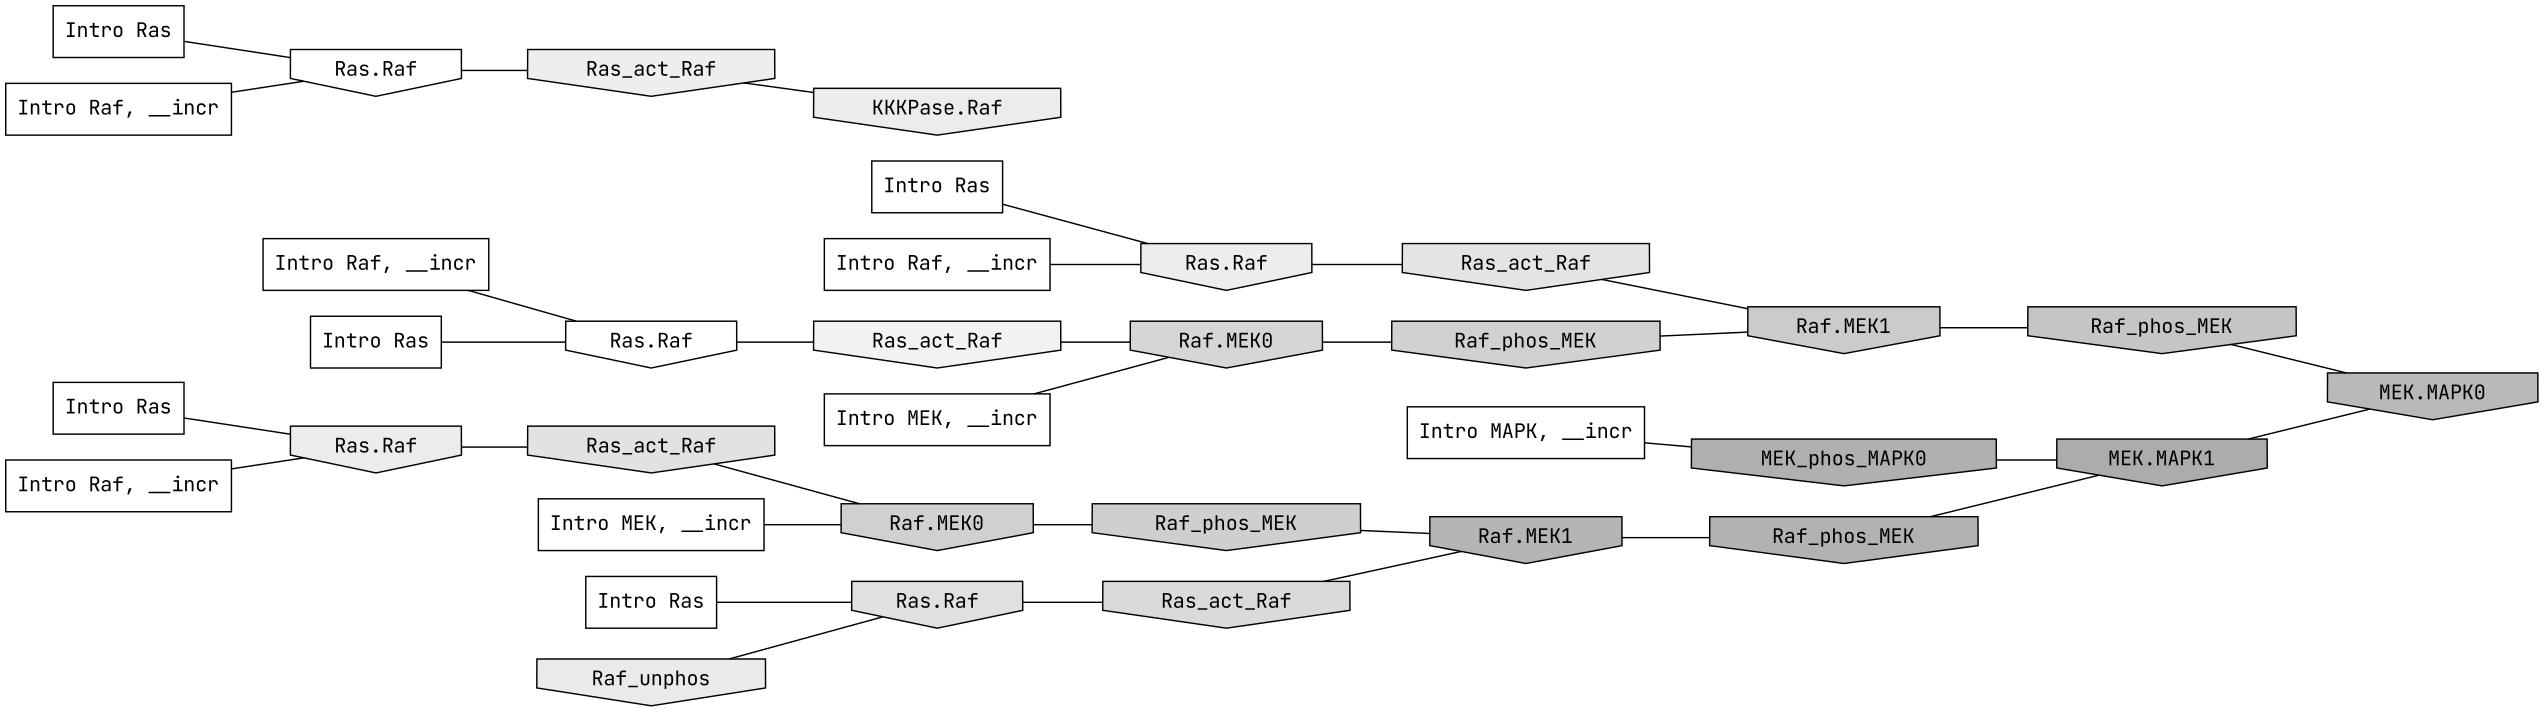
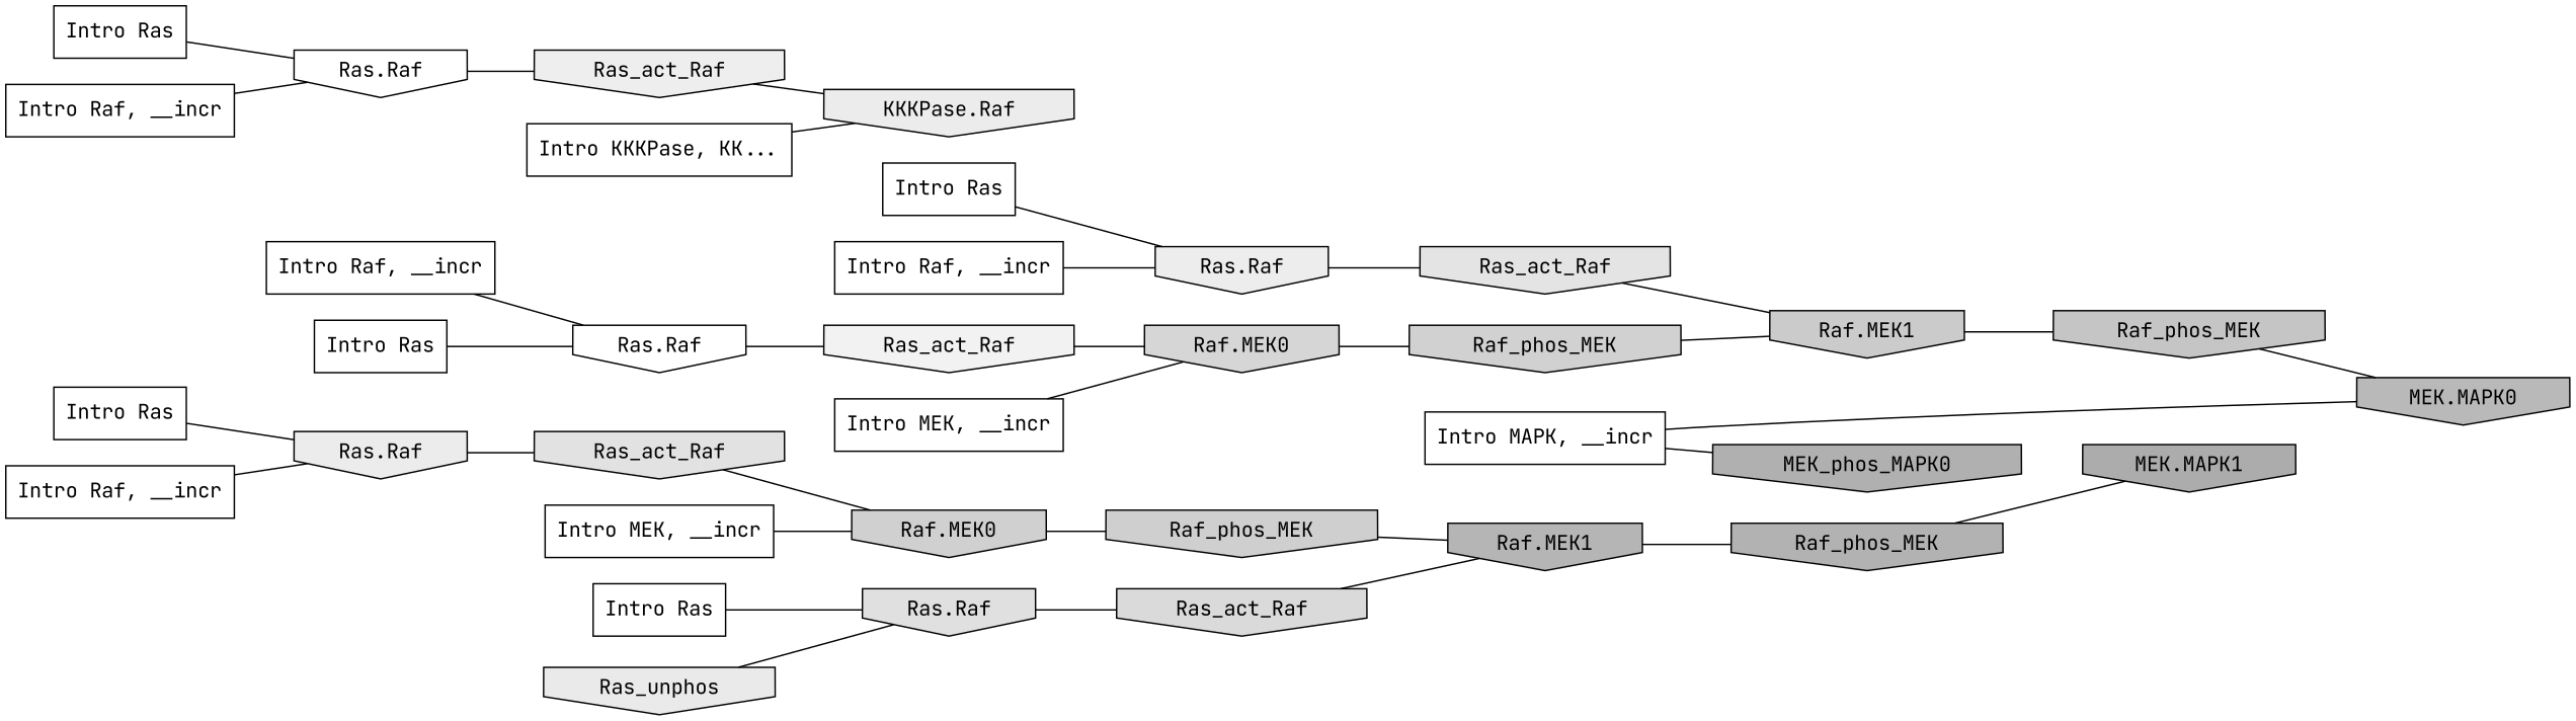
  digraph {
    fontname="JetBrains Mono"
    rankdir=LR
    ranksep=0.30
    node [fillcolor="0.000 0.000 1.000" fontname="JetBrains Mono" shape=invhouse style=filled]
    edge [color="0.000 0.000 0.000" dir=none fontname="JetBrains Mono"]
    n1 [label="Intro Ras" shape=rectangle]
    n2 [fillcolor="0.000 0.000 0.926" label="Ras.Raf"]
    n3 [fillcolor="0.000 0.000 0.891" label=Ras_act_Raf]
    n4 [label="Intro Ras" shape=rectangle]
    n5 [fillcolor="0.000 0.000 0.877" label="Ras.Raf"]
    n6 [fillcolor="0.000 0.000 0.852" label=Ras_act_Raf]
    n7 [label="Intro Ras" shape=rectangle]
    n8 [fillcolor="0.000 0.000 0.925" label="Ras.Raf"]
    n9 [fillcolor="0.000 0.000 0.885" label=Ras_act_Raf]
    n10 [label="Intro Ras" shape=rectangle]
    n11 [label="Ras.Raf"]
    n12 [fillcolor="0.000 0.000 0.947" label=Ras_act_Raf]
    n13 [label="Intro Ras" shape=rectangle]
    n14 [label="Ras.Raf"]
    n15 [fillcolor="0.000 0.000 0.930" label=Ras_act_Raf]
    n16 [label="Intro Raf, __incr" shape=rectangle]
    n17 [label="Intro Raf, __incr" shape=rectangle]
    n18 [label="Intro Raf, __incr" shape=rectangle]
    n19 [label="Intro Raf, __incr" shape=rectangle]
    n20 [label="Intro MEK, __incr" shape=rectangle]
    n21 [fillcolor="0.000 0.000 0.813" label="Raf.MEK0"]
    n22 [fillcolor="0.000 0.000 0.812" label=Raf_phos_MEK]
    n23 [label="Intro MEK, __incr" shape=rectangle]
    n24 [fillcolor="0.000 0.000 0.838" label="Raf.MEK0"]
    n25 [fillcolor="0.000 0.000 0.820" label=Raf_phos_MEK]
    n26 [label="Intro MAPK, __incr" shape=rectangle]
    n27 [fillcolor="0.000 0.000 0.723" label="MEK.MAPK0"]
    n28 [fillcolor="0.000 0.000 0.689" label=MEK_phos_MAPK0]
+   n29 [label="Intro KKKPase, KK..." shape=rectangle]
    n30 [fillcolor="0.000 0.000 0.922" label="KKKPase.Raf"]
    n31 [fillcolor="0.000 0.000 0.795" label="Raf.MEK1"]
-   n32 [fillcolor="0.000 0.000 0.917" label=Raf_unphos]
+   n32 [fillcolor="0.000 0.000 0.917" label=Ras_unphos]
    n33 [fillcolor="0.000 0.000 0.771" label=Raf_phos_MEK]
    n34 [fillcolor="0.000 0.000 0.709" label="Raf.MEK1"]
    n35 [fillcolor="0.000 0.000 0.696" label=Raf_phos_MEK]
    n36 [fillcolor="0.000 0.000 0.672" label="MEK.MAPK1"]
    n1 -> n2
    n2 -> n3
    n3 -> n31
    n4 -> n5
    n5 -> n6
    n6 -> n34
    n7 -> n8
    n8 -> n9
    n9 -> n21
    n10 -> n11
    n11 -> n12
    n12 -> n24
    n13 -> n14
    n14 -> n15
    n15 -> n30
    n16 -> n14
    n17 -> n11
    n18 -> n8
    n19 -> n2
    n20 -> n21
    n21 -> n22
    n22 -> n34
    n23 -> n24
    n24 -> n25
    n25 -> n31
-   n36 -> n27
+   n26 -> n27
    n26 -> n28
-   n28 -> n36
+   n29 -> n30
    n31 -> n33
    n32 -> n5
    n33 -> n27
    n34 -> n35
    n35 -> n36
  }
